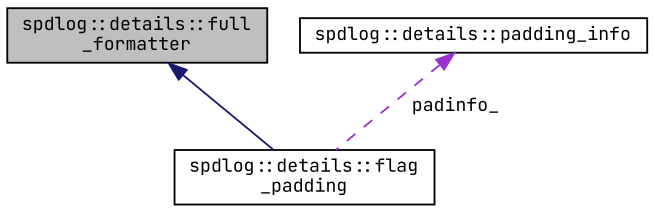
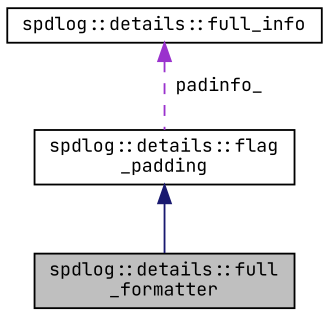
  digraph {
    fontname="JetBrains Mono"
    node [color=black fillcolor=white fontname="JetBrains Mono" fontsize=10 shape=record style=filled]
    edge [dir=back fontname="JetBrains Mono" fontsize=10 labelfontname=Helvetica labelfontsize=10]
    n1 [fillcolor=grey75 fontcolor=black height=0.2 label="spdlog::details::full\l_formatter" width=0.4]
    n2 [height=0.2 label="spdlog::details::flag\l_padding" width=0.4]
-   n3 [height=0.2 label="spdlog::details::padding_info" width=0.4]
-   n1 -> n2 [color=midnightblue style=solid]
+   n3 [height=0.2 label="spdlog::details::full_info" width=0.4]
+   n2 -> n1 [color=midnightblue style=solid]
    n3 -> n2 [color=darkorchid3 label=" padinfo_" style=dashed]
  }
